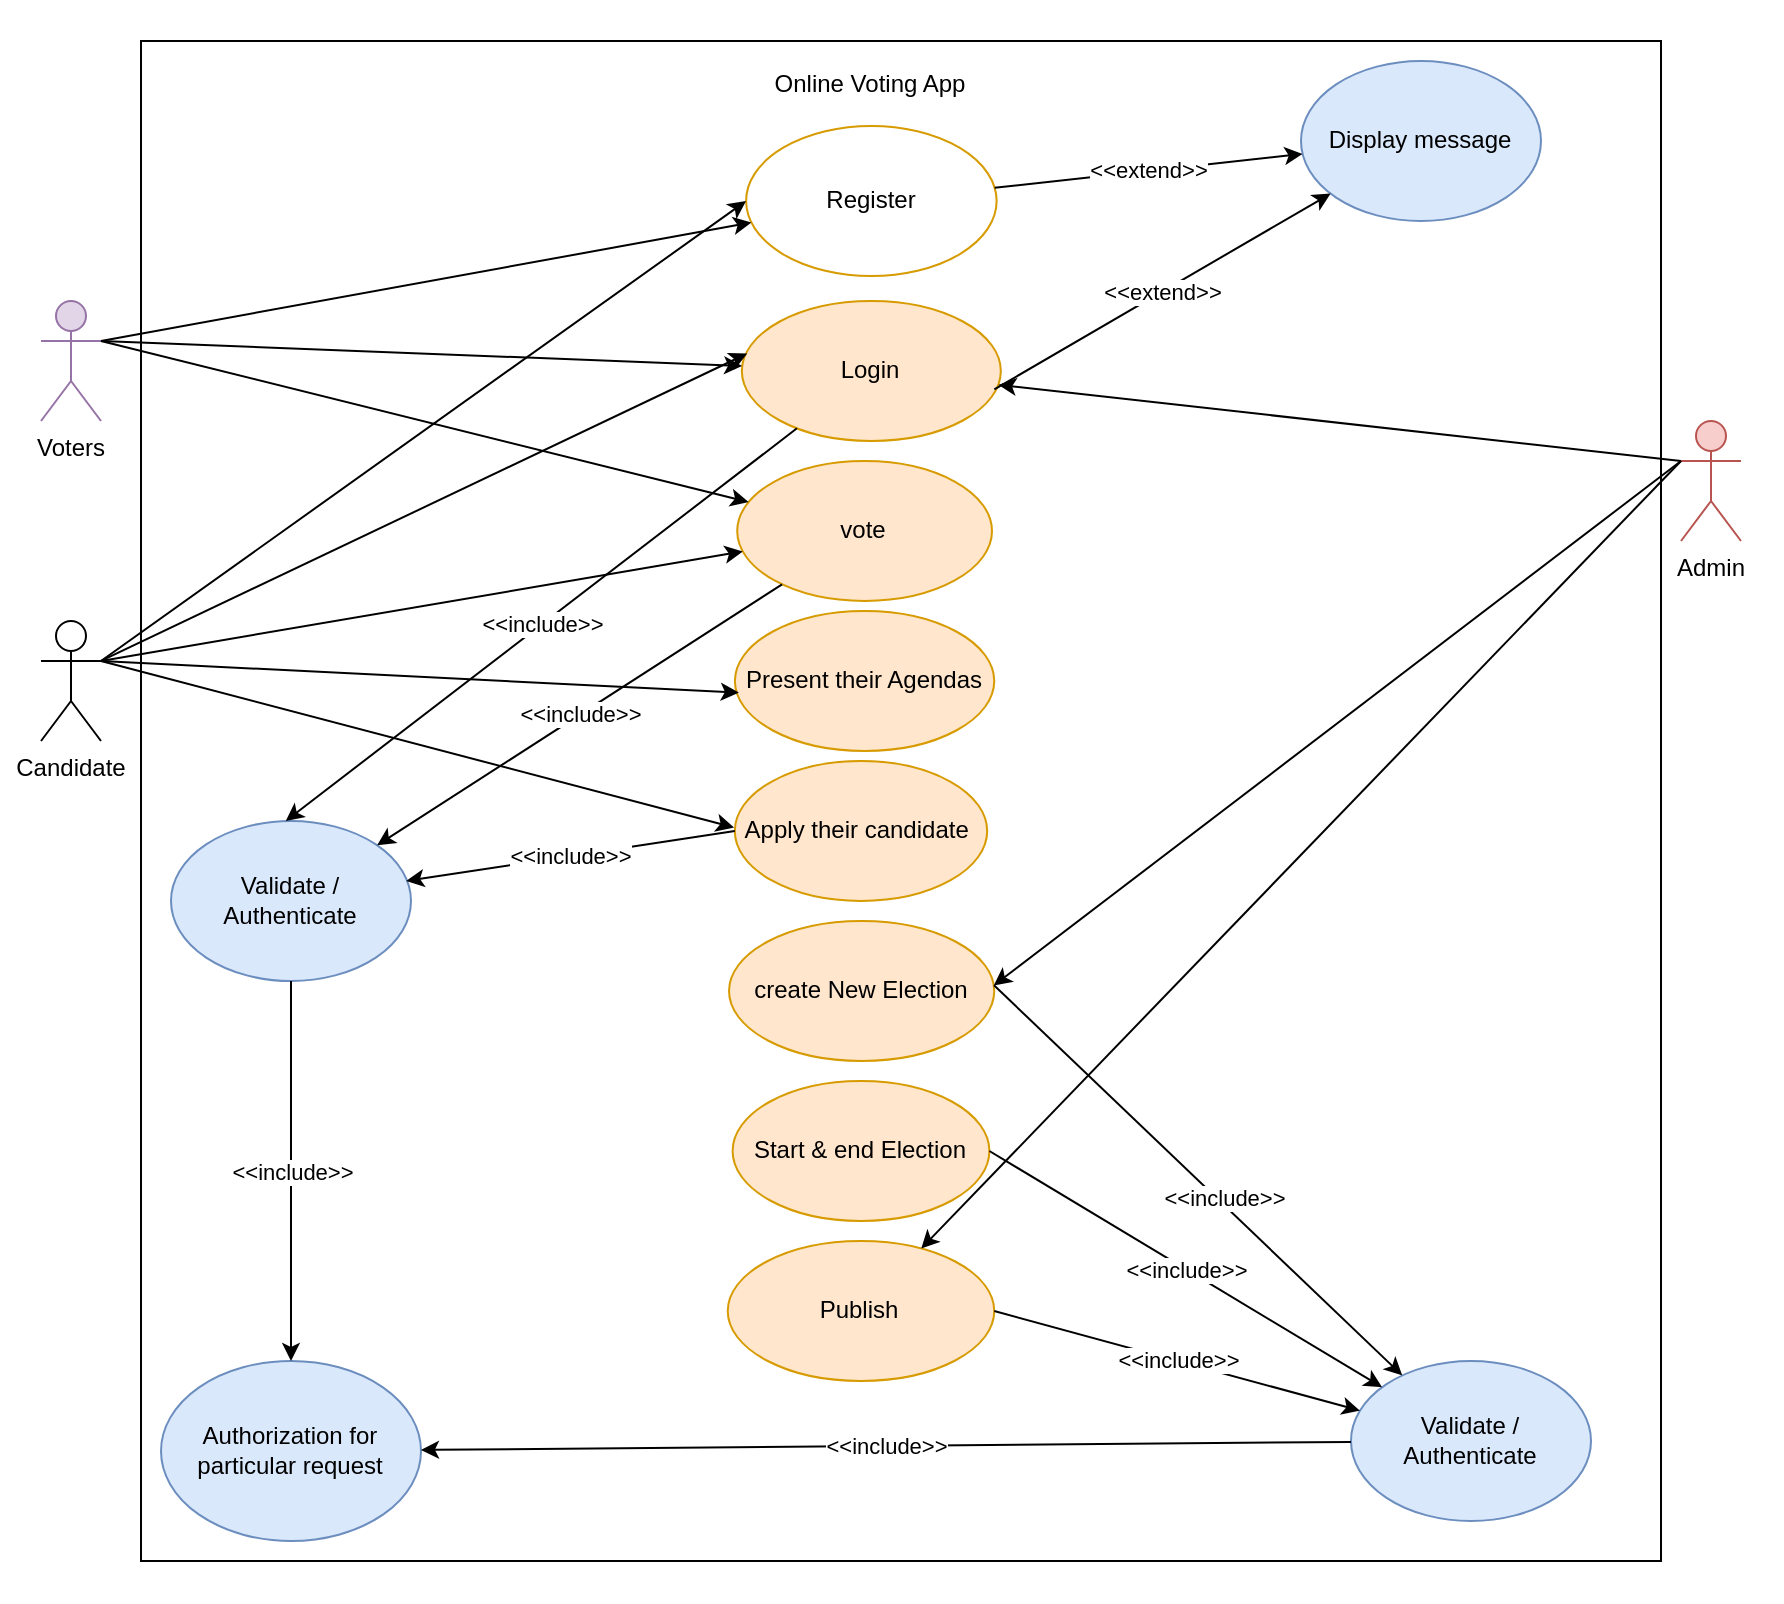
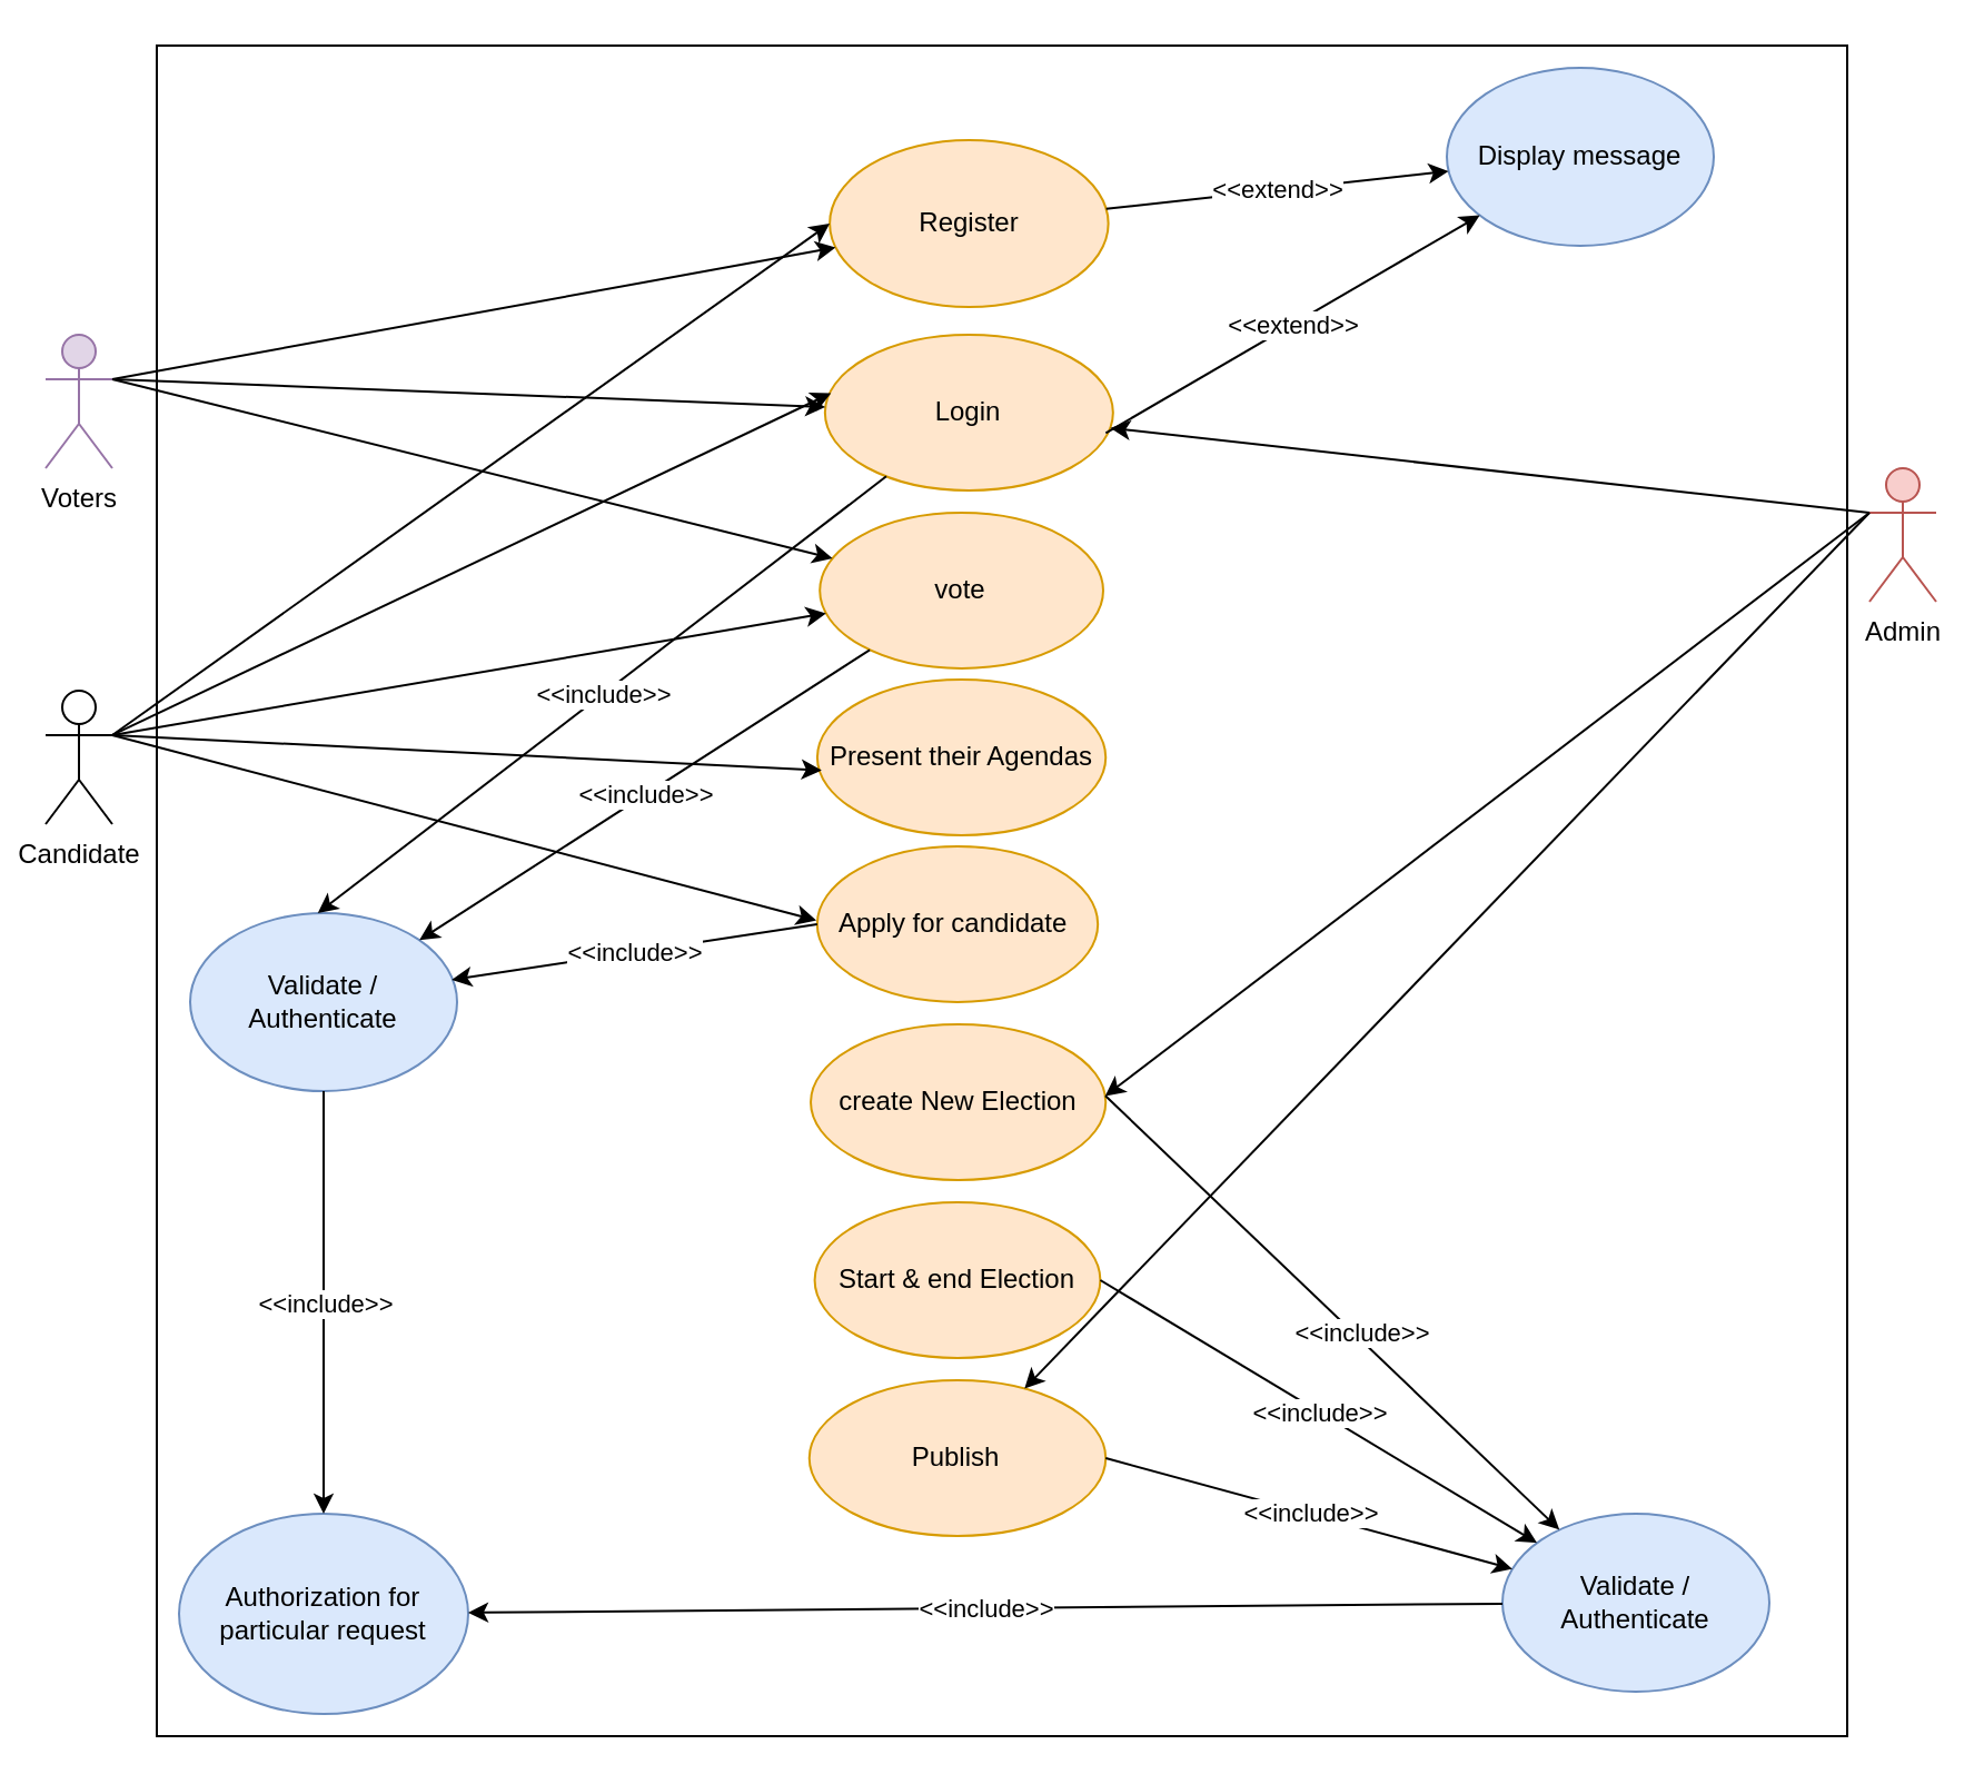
  <mxCell id="0" />
  <mxCell id="1" parent="0" />
  <mxCell id="2" value="" style="whiteSpace=wrap;html=1;aspect=fixed;rounded=0;gradientColor=none;strokeColor=default;imageWidth=24;" vertex="1" parent="1"><mxGeometry x="70" y="20" width="760" height="760" as="geometry" /></mxCell>
  <mxCell id="3" value="Voters" style="shape=umlActor;verticalLabelPosition=bottom;verticalAlign=top;html=1;outlineConnect=0;fillColor=#e1d5e7;strokeColor=#9673a6;rounded=0;" vertex="1" parent="1"><mxGeometry x="20" y="150" width="30" height="60" as="geometry" /></mxCell>
- <mxCell id="4" value="Online Voting App" style="text;html=1;strokeColor=none;fillColor=none;align=center;verticalAlign=middle;whiteSpace=wrap;rounded=0;perimeterSpacing=0;" vertex="1" parent="1"><mxGeometry x="360.17" y="27" width="150" height="30" as="geometry" /></mxCell>
  <mxCell id="5" value="Admin" style="shape=umlActor;verticalLabelPosition=bottom;verticalAlign=top;html=1;outlineConnect=0;fillColor=#f8cecc;strokeColor=#b85450;rounded=0;" vertex="1" parent="1"><mxGeometry x="840" y="210" width="30" height="60" as="geometry" /></mxCell>
- <mxCell id="6" value="Register" style="ellipse;whiteSpace=wrap;html=1;fillColor=#ffffff;strokeColor=#d79b00;rounded=0;" vertex="1" parent="1"><mxGeometry x="372.55" y="62.5" width="125.25" height="75" as="geometry" /></mxCell>
+ <mxCell id="6" value="Register" style="ellipse;whiteSpace=wrap;html=1;fillColor=#ffe6cc;strokeColor=#d79b00;rounded=0;" vertex="1" parent="1"><mxGeometry x="372.55" y="62.5" width="125.25" height="75" as="geometry" /></mxCell>
  <mxCell id="7" value="Login" style="ellipse;whiteSpace=wrap;html=1;fillColor=#ffe6cc;strokeColor=#d79b00;rounded=0;" vertex="1" parent="1"><mxGeometry x="370.42" y="150" width="129.5" height="70" as="geometry" /></mxCell>
  <mxCell id="8" value="" style="endArrow=classic;html=1;rounded=0;exitX=1;exitY=0.333;exitDx=0;exitDy=0;exitPerimeter=0;" edge="1" parent="1" source="3" target="6"><mxGeometry width="50" height="50" relative="1" as="geometry"><mxPoint x="20" y="170" as="sourcePoint" /><mxPoint x="70" y="120" as="targetPoint" /></mxGeometry></mxCell>
  <mxCell id="9" value="" style="endArrow=classic;html=1;rounded=0;exitX=1;exitY=0.333;exitDx=0;exitDy=0;exitPerimeter=0;" edge="1" parent="1" source="3" target="7"><mxGeometry width="50" height="50" relative="1" as="geometry"><mxPoint x="20" y="170" as="sourcePoint" /><mxPoint x="237.242" y="131.015" as="targetPoint" /></mxGeometry></mxCell>
  <mxCell id="10" value="create New Election" style="ellipse;whiteSpace=wrap;html=1;fillColor=#ffe6cc;strokeColor=#d79b00;rounded=0;" vertex="1" parent="1"><mxGeometry x="364.02" y="460" width="132.61" height="70" as="geometry" /></mxCell>
  <mxCell id="11" value="" style="endArrow=classic;html=1;rounded=0;exitX=0;exitY=0.333;exitDx=0;exitDy=0;exitPerimeter=0;entryX=0.998;entryY=0.461;entryDx=0;entryDy=0;entryPerimeter=0;" edge="1" parent="1" source="5" target="10"><mxGeometry width="50" height="50" relative="1" as="geometry"><mxPoint x="270" y="250" as="sourcePoint" /><mxPoint x="430" y="330" as="targetPoint" /></mxGeometry></mxCell>
  <mxCell id="12" value="vote" style="ellipse;whiteSpace=wrap;html=1;fillColor=#ffe6cc;strokeColor=#d79b00;rounded=0;" vertex="1" parent="1"><mxGeometry x="368.1" y="230" width="127.4" height="70" as="geometry" /></mxCell>
  <mxCell id="13" value="" style="endArrow=classic;html=1;rounded=0;exitX=1;exitY=0.333;exitDx=0;exitDy=0;exitPerimeter=0;" edge="1" parent="1" source="3" target="12"><mxGeometry width="50" height="50" relative="1" as="geometry"><mxPoint x="40" y="190" as="sourcePoint" /><mxPoint y="220" as="targetPoint" x="310" /></mxGeometry></mxCell>
  <mxCell id="14" value="Start &amp;amp; end Election" style="ellipse;whiteSpace=wrap;html=1;fillColor=#ffe6cc;strokeColor=#d79b00;rounded=0;" vertex="1" parent="1"><mxGeometry x="365.8" y="540" width="128.4" height="70" as="geometry" /></mxCell>
  <mxCell id="15" value="" style="endArrow=classic;html=1;rounded=0;exitX=0;exitY=0.333;exitDx=0;exitDy=0;exitPerimeter=0;" edge="1" parent="1" source="5" target="7"><mxGeometry width="50" height="50" relative="1" as="geometry"><mxPoint x="720" y="290" as="sourcePoint" /><mxPoint x="440" y="280" as="targetPoint" /></mxGeometry></mxCell>
  <mxCell id="16" value="Publish" style="ellipse;whiteSpace=wrap;html=1;fillColor=#ffe6cc;strokeColor=#d79b00;rounded=0;" vertex="1" parent="1"><mxGeometry x="363.37" y="620" width="133.26" height="70" as="geometry" /></mxCell>
  <mxCell id="17" value="" style="endArrow=classic;html=1;rounded=0;exitX=0;exitY=0.333;exitDx=0;exitDy=0;exitPerimeter=0;" edge="1" parent="1" source="5" target="16"><mxGeometry width="50" height="50" relative="1" as="geometry"><mxPoint x="720" y="290" as="sourcePoint" /><mxPoint x="490" y="260" as="targetPoint" /></mxGeometry></mxCell>
  <mxCell id="18" value="Validate / Authenticate" style="ellipse;whiteSpace=wrap;html=1;fillColor=#dae8fc;strokeColor=#6c8ebf;rounded=0;" vertex="1" parent="1"><mxGeometry x="85" y="410" width="120" height="80" as="geometry" /></mxCell>
  <mxCell id="19" value="" style="endArrow=classic;html=1;rounded=0;entryX=0.478;entryY=0;entryDx=0;entryDy=0;entryPerimeter=0;" edge="1" parent="1" source="7" target="18"><mxGeometry relative="1" as="geometry"><mxPoint x="350" y="130" as="sourcePoint" /><mxPoint x="450" y="130" as="targetPoint" /></mxGeometry></mxCell>
  <mxCell id="20" value="&amp;lt;&amp;lt;include&amp;gt;&amp;gt;" style="edgeLabel;resizable=0;html=1;align=center;verticalAlign=middle;rounded=0;" connectable="0" vertex="1" parent="19"><mxGeometry relative="1" as="geometry" /></mxCell>
  <mxCell id="21" value="" style="endArrow=classic;html=1;rounded=0;" edge="1" parent="1" source="12" target="18"><mxGeometry relative="1" as="geometry"><mxPoint x="341.5" y="260" as="sourcePoint" /><mxPoint x="441.5" y="260" as="targetPoint" /></mxGeometry></mxCell>
  <mxCell id="22" value="&amp;lt;&amp;lt;include&amp;gt;&amp;gt;" style="edgeLabel;resizable=0;html=1;align=center;verticalAlign=middle;rounded=0;" connectable="0" vertex="1" parent="21"><mxGeometry relative="1" as="geometry" /></mxCell>
  <mxCell id="23" value="Display message" style="ellipse;whiteSpace=wrap;html=1;fillColor=#dae8fc;strokeColor=#6c8ebf;rounded=0;" vertex="1" parent="1"><mxGeometry x="650" y="30" width="120" height="80" as="geometry" /></mxCell>
  <mxCell id="24" value="" style="endArrow=classic;html=1;rounded=0;exitX=0.975;exitY=0.631;exitDx=0;exitDy=0;exitPerimeter=0;" edge="1" parent="1" source="7" target="23"><mxGeometry relative="1" as="geometry"><mxPoint x="350" y="310" as="sourcePoint" /><mxPoint x="450" y="310" as="targetPoint" /></mxGeometry></mxCell>
  <mxCell id="25" value="&amp;lt;&amp;lt;extend&amp;gt;&amp;gt;" style="edgeLabel;resizable=0;html=1;align=center;verticalAlign=middle;rounded=0;" connectable="0" vertex="1" parent="24"><mxGeometry relative="1" as="geometry" /></mxCell>
  <mxCell id="26" value="" style="endArrow=classic;html=1;rounded=0;" edge="1" parent="1" source="6" target="23"><mxGeometry relative="1" as="geometry"><mxPoint x="391.617" y="105.38" as="sourcePoint" /><mxPoint x="554.56" y="-10" as="targetPoint" /></mxGeometry></mxCell>
  <mxCell id="27" value="&amp;lt;&amp;lt;extend&amp;gt;&amp;gt;" style="edgeLabel;resizable=0;html=1;align=center;verticalAlign=middle;rounded=0;" connectable="0" vertex="1" parent="26"><mxGeometry relative="1" as="geometry" /></mxCell>
  <mxCell id="28" value="Validate / Authenticate" style="ellipse;whiteSpace=wrap;html=1;fillColor=#dae8fc;strokeColor=#6c8ebf;rounded=0;" vertex="1" parent="1"><mxGeometry x="675" y="680" width="120" height="80" as="geometry" /></mxCell>
  <mxCell id="29" value="" style="endArrow=classic;html=1;rounded=0;exitX=0.999;exitY=0.459;exitDx=0;exitDy=0;exitPerimeter=0;" edge="1" parent="1" source="10" target="28"><mxGeometry relative="1" as="geometry"><mxPoint x="704.59" y="313.284" as="sourcePoint" /><mxPoint x="569.997" y="479.997" as="targetPoint" /></mxGeometry></mxCell>
  <mxCell id="30" value="&amp;lt;&amp;lt;include&amp;gt;&amp;gt;" style="edgeLabel;resizable=0;html=1;align=center;verticalAlign=middle;rounded=0;" connectable="0" vertex="1" parent="29"><mxGeometry relative="1" as="geometry"><mxPoint x="13" y="9" as="offset" /></mxGeometry></mxCell>
  <mxCell id="31" value="" style="endArrow=classic;html=1;rounded=0;exitX=1;exitY=0.5;exitDx=0;exitDy=0;" edge="1" parent="1" source="14" target="28"><mxGeometry relative="1" as="geometry"><mxPoint x="430" y="430" as="sourcePoint" /><mxPoint x="526.497" y="497.377" as="targetPoint" /></mxGeometry></mxCell>
  <mxCell id="32" value="&amp;lt;&amp;lt;include&amp;gt;&amp;gt;" style="edgeLabel;resizable=0;html=1;align=center;verticalAlign=middle;rounded=0;" connectable="0" vertex="1" parent="31"><mxGeometry relative="1" as="geometry" /></mxCell>
  <mxCell id="33" value="" style="endArrow=classic;html=1;rounded=0;exitX=1;exitY=0.5;exitDx=0;exitDy=0;" edge="1" parent="1" source="16" target="28"><mxGeometry relative="1" as="geometry"><mxPoint x="381.863" y="509.999" as="sourcePoint" /><mxPoint x="510.001" y="550.438" as="targetPoint" /></mxGeometry></mxCell>
  <mxCell id="34" value="&amp;lt;&amp;lt;include&amp;gt;&amp;gt;" style="edgeLabel;resizable=0;html=1;align=center;verticalAlign=middle;rounded=0;" connectable="0" vertex="1" parent="33"><mxGeometry relative="1" as="geometry" /></mxCell>
  <mxCell id="35" value="Authorization for particular request" style="ellipse;whiteSpace=wrap;html=1;fillColor=#dae8fc;strokeColor=#6c8ebf;rounded=0;" vertex="1" parent="1"><mxGeometry x="80" y="680" width="130" height="90" as="geometry" /></mxCell>
  <mxCell id="36" value="" style="endArrow=classic;html=1;rounded=0;exitX=0.5;exitY=1;exitDx=0;exitDy=0;" edge="1" parent="1" source="18" target="35"><mxGeometry relative="1" as="geometry"><mxPoint x="90" y="340" as="sourcePoint" /><mxPoint x="190" y="340" as="targetPoint" /></mxGeometry></mxCell>
  <mxCell id="37" value="&amp;lt;&amp;lt;include&amp;gt;&amp;gt;" style="edgeLabel;resizable=0;html=1;align=center;verticalAlign=middle;rounded=0;" connectable="0" vertex="1" parent="36"><mxGeometry relative="1" as="geometry" /></mxCell>
  <mxCell id="38" value="" style="endArrow=classic;html=1;rounded=0;" edge="1" parent="1" source="28" target="35"><mxGeometry relative="1" as="geometry"><mxPoint x="565.99" y="430" as="sourcePoint" /><mxPoint x="574.004" y="580.022" as="targetPoint" /></mxGeometry></mxCell>
  <mxCell id="39" value="&amp;lt;&amp;lt;include&amp;gt;&amp;gt;" style="edgeLabel;resizable=0;html=1;align=center;verticalAlign=middle;rounded=0;" connectable="0" vertex="1" parent="38"><mxGeometry relative="1" as="geometry" /></mxCell>
  <mxCell id="40" value="Candidate" style="shape=umlActor;verticalLabelPosition=bottom;verticalAlign=top;html=1;outlineConnect=0;" vertex="1" parent="1"><mxGeometry x="20" y="310" width="30" height="60" as="geometry" /></mxCell>
  <mxCell id="41" value="" style="endArrow=classic;html=1;rounded=0;exitX=1;exitY=0.333;exitDx=0;exitDy=0;exitPerimeter=0;entryX=0;entryY=0.5;entryDx=0;entryDy=0;" edge="1" parent="1" source="40" target="6"><mxGeometry width="50" height="50" relative="1" as="geometry"><mxPoint x="130" y="290" as="sourcePoint" /><mxPoint x="300" y="100" as="targetPoint" /></mxGeometry></mxCell>
  <mxCell id="42" value="" style="endArrow=classic;html=1;rounded=0;exitX=1;exitY=0.333;exitDx=0;exitDy=0;exitPerimeter=0;entryX=0.021;entryY=0.375;entryDx=0;entryDy=0;entryPerimeter=0;" edge="1" parent="1" source="40" target="7"><mxGeometry width="50" height="50" relative="1" as="geometry"><mxPoint x="130" y="290" as="sourcePoint" /><mxPoint x="180" y="240" as="targetPoint" /></mxGeometry></mxCell>
  <mxCell id="43" value="" style="endArrow=classic;html=1;rounded=0;exitX=1;exitY=0.333;exitDx=0;exitDy=0;exitPerimeter=0;" edge="1" parent="1" source="40" target="12"><mxGeometry width="50" height="50" relative="1" as="geometry"><mxPoint x="130" y="290" as="sourcePoint" /><mxPoint x="180" y="240" as="targetPoint" /></mxGeometry></mxCell>
  <mxCell id="44" value="Present their Agendas" style="ellipse;whiteSpace=wrap;html=1;fillColor=#ffe6cc;strokeColor=#d79b00;" vertex="1" parent="1"><mxGeometry x="366.96" y="305" width="129.67" height="70" as="geometry" /></mxCell>
  <mxCell id="45" value="" style="endArrow=classic;html=1;rounded=0;exitX=1;exitY=0.333;exitDx=0;exitDy=0;exitPerimeter=0;entryX=0.015;entryY=0.583;entryDx=0;entryDy=0;entryPerimeter=0;" edge="1" parent="1" source="40" target="44"><mxGeometry width="50" height="50" relative="1" as="geometry"><mxPoint x="320" y="350" as="sourcePoint" /><mxPoint x="370" y="300" as="targetPoint" /></mxGeometry></mxCell>
- <mxCell id="46" value="Apply their candidate&amp;nbsp;" style="ellipse;whiteSpace=wrap;html=1;fillColor=#ffe6cc;strokeColor=#d79b00;" vertex="1" parent="1"><mxGeometry x="366.9" y="380" width="126.19" height="70" as="geometry" /></mxCell>
+ <mxCell id="46" value="Apply for candidate&amp;nbsp;" style="ellipse;whiteSpace=wrap;html=1;fillColor=#ffe6cc;strokeColor=#d79b00;" vertex="1" parent="1"><mxGeometry x="366.9" y="380" width="126.19" height="70" as="geometry" /></mxCell>
  <mxCell id="47" value="" style="endArrow=classic;html=1;rounded=0;entryX=-0.003;entryY=0.475;entryDx=0;entryDy=0;entryPerimeter=0;exitX=1;exitY=0.333;exitDx=0;exitDy=0;exitPerimeter=0;" edge="1" parent="1" source="40" target="46"><mxGeometry width="50" height="50" relative="1" as="geometry"><mxPoint x="-20" y="400" as="sourcePoint" /><mxPoint x="370" y="350" as="targetPoint" /></mxGeometry></mxCell>
  <mxCell id="48" value="" style="endArrow=classic;html=1;rounded=0;entryX=0.98;entryY=0.375;entryDx=0;entryDy=0;entryPerimeter=0;exitX=0;exitY=0.5;exitDx=0;exitDy=0;" edge="1" parent="1" source="46" target="18"><mxGeometry relative="1" as="geometry"><mxPoint x="419.548" y="226.839" as="sourcePoint" /><mxPoint x="197.08" y="490" as="targetPoint" /></mxGeometry></mxCell>
  <mxCell id="49" value="&amp;lt;&amp;lt;include&amp;gt;&amp;gt;" style="edgeLabel;resizable=0;html=1;align=center;verticalAlign=middle;rounded=0;" connectable="0" vertex="1" parent="48"><mxGeometry relative="1" as="geometry" /></mxCell>
